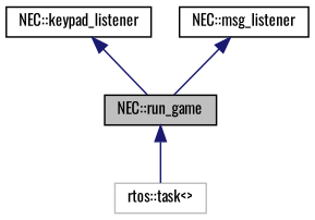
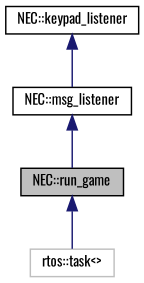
  digraph {
    fontname=Oswald
    node [color=black fillcolor=white fontname=Oswald fontsize=10 shape=record style=filled]
    edge [color=midnightblue dir=back fontname=Oswald fontsize=10 labelfontname=Helvetica labelfontsize=10 style=solid]
    n1 [fillcolor=grey75 fontcolor=black height=0.2 label="NEC::run_game" width=0.4]
    n2 [color=grey75 height=0.2 label="rtos::task\<\>" width=0.4]
    n3 [height=0.2 label="NEC::keypad_listener" width=0.4]
    n4 [height=0.2 label="NEC::msg_listener" width=0.4]
    n1 -> n2
-   n3 -> n1
+   n3 -> n4
    n4 -> n1
  }
